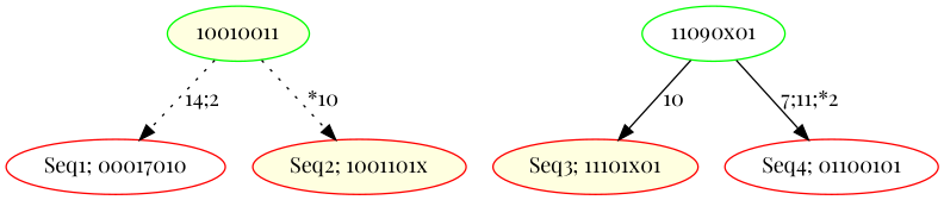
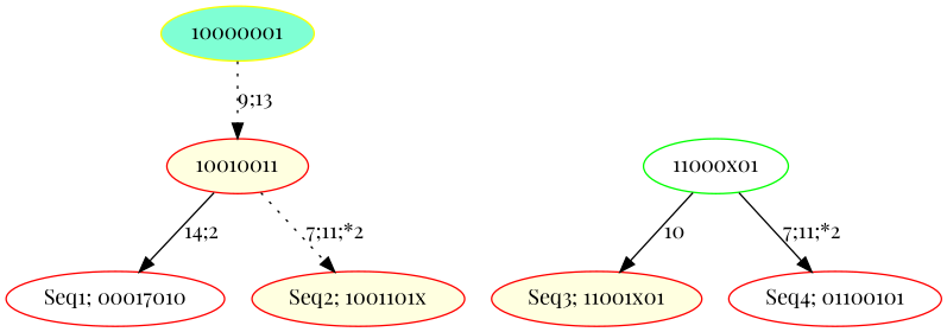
  digraph {
    fontname="Playfair Display"
    node [color=red fillcolor=white fontname="Playfair Display" style=filled]
    edge [fontname="Playfair Display" style=dotted]
    n1 [label="Seq1; 00017010"]
    n2 [fillcolor=lightyellow label="Seq2; 1001101x"]
-   n3 [fillcolor=lightyellow label="Seq3; 11101x01"]
+   n3 [fillcolor=lightyellow label="Seq3; 11001x01"]
    n4 [label="Seq4; 01100101"]
-   n5 [color=green fillcolor=lightyellow label=10010011]
-   n6 [color=green label="11090x01"]
+   n5 [fillcolor=lightyellow label=10010011]
+   n6 [color=green label="11000x01"]
+   n7 [color=yellow fillcolor=aquamarine label=10000001]
    subgraph sub_1 {
      rank=same
      n1
      n2
      n3
      n4
    }
-   n5 -> n1 [label="14;2"]
-   n5 -> n2 [label="*10"]
+   n5 -> n1 [label="14;2" style=solid]
+   n5 -> n2 [label="7;11;*2"]
    n6 -> n3 [label=10 style=solid]
    n6 -> n4 [label="7;11;*2" style=solid]
+   n7 -> n5 [label="9;13"]
  }
